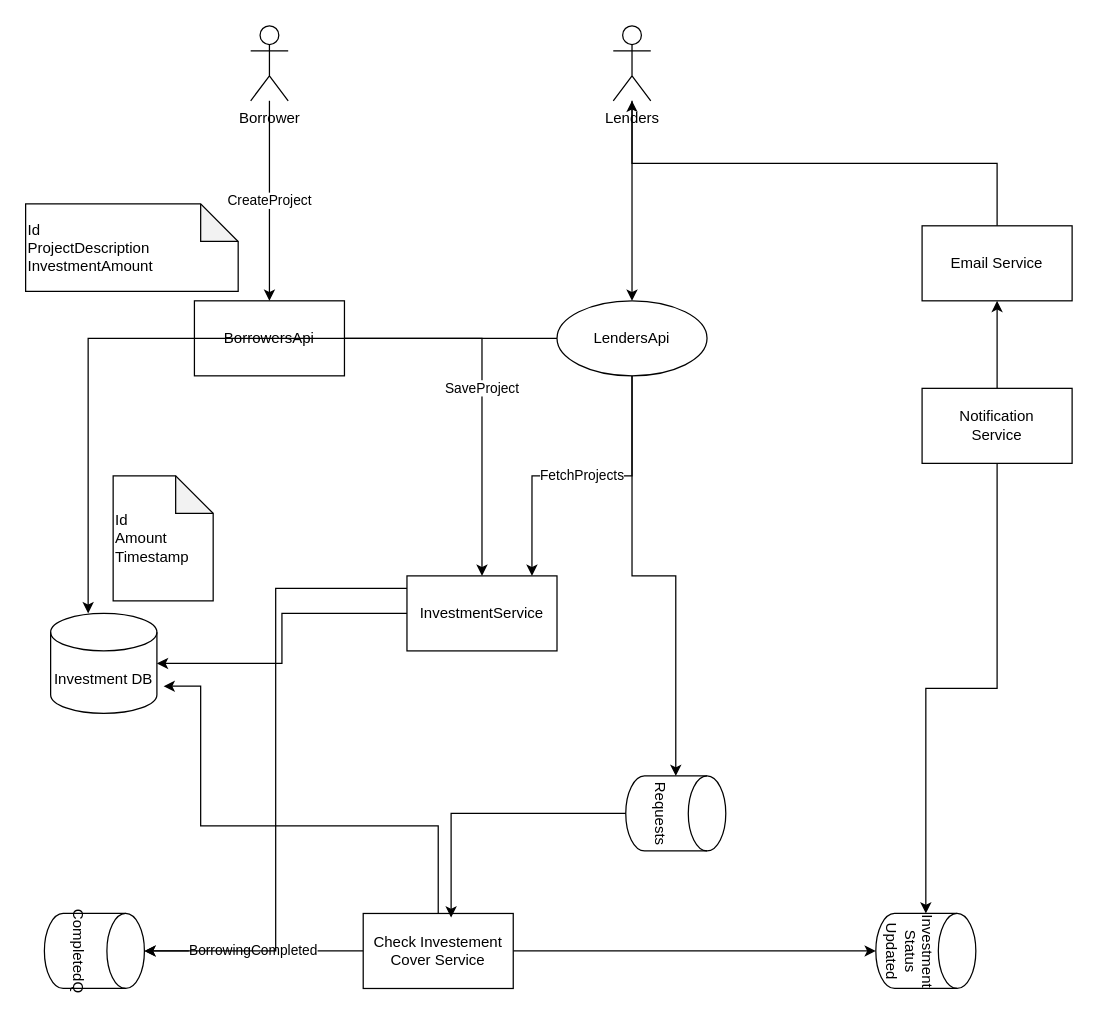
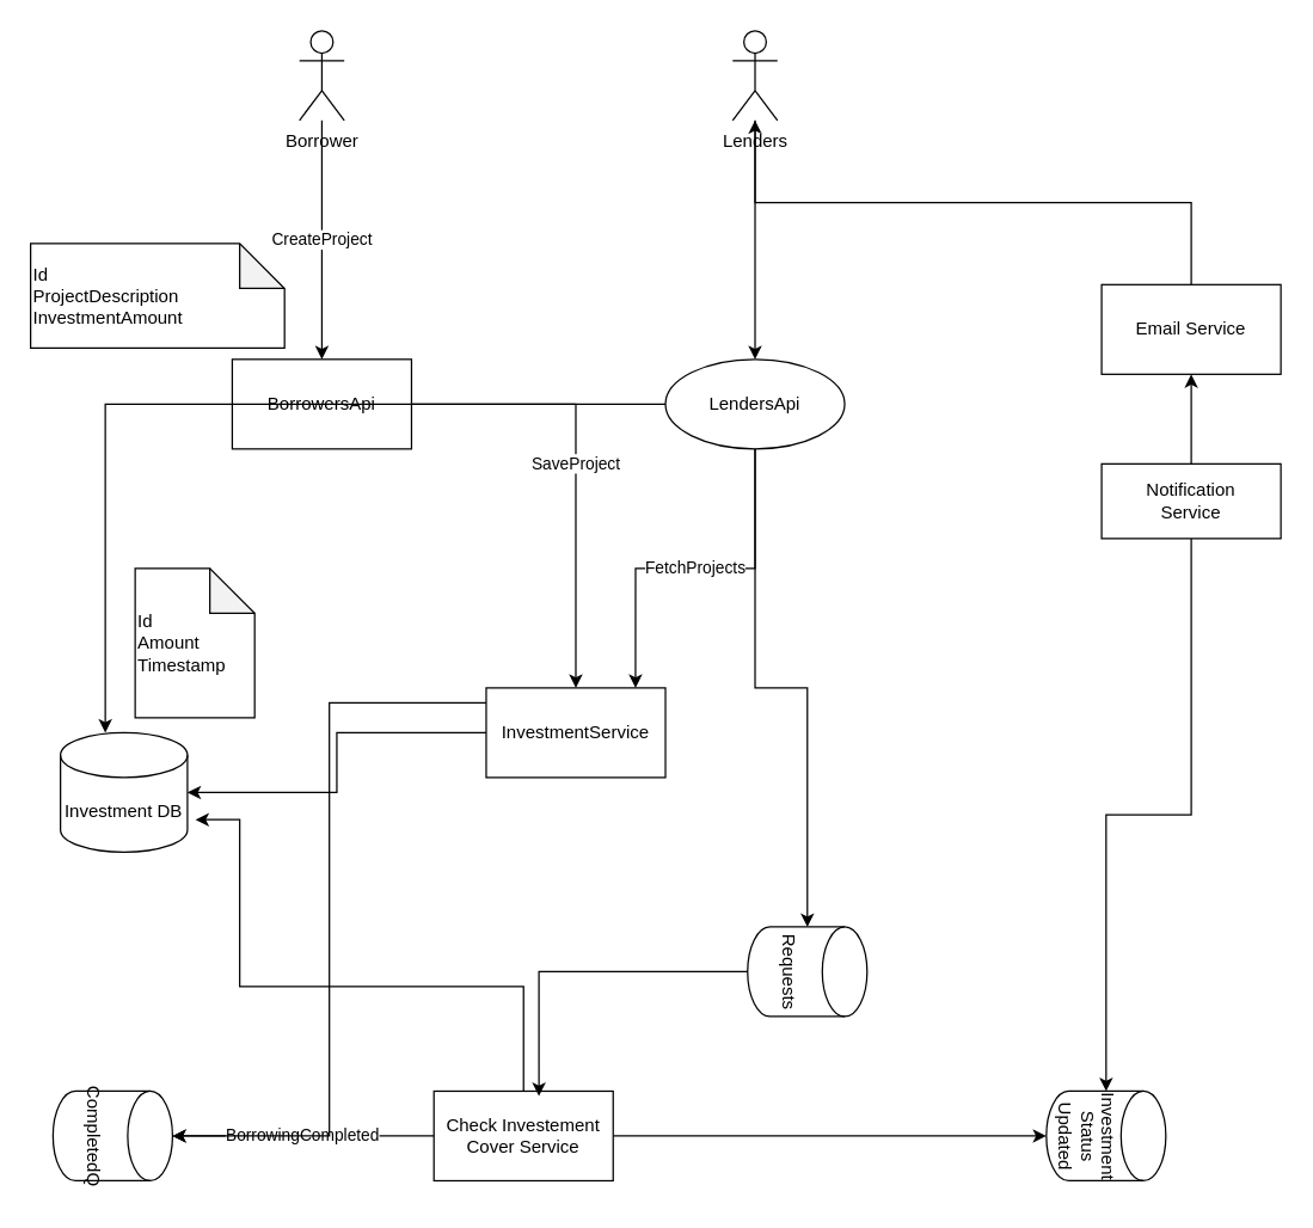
  <mxCell id="0" />
  <mxCell id="1" parent="0" />
  <mxCell id="2" value="SaveProject" style="edgeStyle=orthogonalEdgeStyle;rounded=0;orthogonalLoop=1;jettySize=auto;html=1;" edge="1" parent="1" source="3" target="29"><mxGeometry relative="1" as="geometry" /></mxCell>
  <mxCell id="3" value="BorrowersApi" style="rounded=0;whiteSpace=wrap;html=1;" parent="1" vertex="1"><mxGeometry x="155" y="240" width="120" height="60" as="geometry" /></mxCell>
  <mxCell id="4" value="CreateProject" style="edgeStyle=orthogonalEdgeStyle;rounded=0;orthogonalLoop=1;jettySize=auto;html=1;" edge="1" parent="1" source="5" target="3"><mxGeometry relative="1" as="geometry" /></mxCell>
  <mxCell id="5" value="Borrower" style="shape=umlActor;verticalLabelPosition=bottom;verticalAlign=top;html=1;outlineConnect=0;" vertex="1" parent="1"><mxGeometry x="200" y="20" width="30" height="60" as="geometry" /></mxCell>
  <mxCell id="6" style="edgeStyle=orthogonalEdgeStyle;rounded=0;orthogonalLoop=1;jettySize=auto;html=1;" edge="1" parent="1" source="7" target="10"><mxGeometry relative="1" as="geometry" /></mxCell>
  <mxCell id="7" value="Lenders" style="shape=umlActor;verticalLabelPosition=bottom;verticalAlign=top;html=1;outlineConnect=0;" vertex="1" parent="1"><mxGeometry x="490" y="20" width="30" height="60" as="geometry" /></mxCell>
  <mxCell id="8" style="edgeStyle=orthogonalEdgeStyle;rounded=0;orthogonalLoop=1;jettySize=auto;html=1;" edge="1" parent="1" source="10" target="19"><mxGeometry relative="1" as="geometry"><mxPoint x="440" y="580" as="targetPoint" /></mxGeometry></mxCell>
  <mxCell id="9" style="edgeStyle=orthogonalEdgeStyle;rounded=0;orthogonalLoop=1;jettySize=auto;html=1;" edge="1" parent="1" source="10" target="11"><mxGeometry relative="1" as="geometry"><Array as="points"><mxPoint x="70" y="270" /></Array></mxGeometry></mxCell>
  <mxCell id="10" value="LendersApi" style="ellipse;whiteSpace=wrap;html=1;" vertex="1" parent="1"><mxGeometry x="445" y="240" width="120" height="60" as="geometry" /></mxCell>
  <mxCell id="11" value="Investment DB" style="shape=cylinder3;whiteSpace=wrap;html=1;boundedLbl=1;backgroundOutline=1;size=15;" vertex="1" parent="1"><mxGeometry x="40" y="490" width="85" height="80" as="geometry" /></mxCell>
  <mxCell id="12" value="FetchProjects" style="edgeStyle=orthogonalEdgeStyle;rounded=0;orthogonalLoop=1;jettySize=auto;html=1;entryX=0.833;entryY=0;entryDx=0;entryDy=0;entryPerimeter=0;" edge="1" parent="1" source="10" target="29"><mxGeometry relative="1" as="geometry" /></mxCell>
  <mxCell id="13" style="edgeStyle=orthogonalEdgeStyle;rounded=0;orthogonalLoop=1;jettySize=auto;html=1;entryX=1.063;entryY=0.728;entryDx=0;entryDy=0;entryPerimeter=0;" edge="1" parent="1" source="16" target="11"><mxGeometry relative="1" as="geometry"><mxPoint x="580" y="600" as="targetPoint" /><Array as="points"><mxPoint x="350" y="660" /><mxPoint x="160" y="660" /><mxPoint x="160" y="548" /></Array></mxGeometry></mxCell>
  <mxCell id="14" value="" style="edgeStyle=orthogonalEdgeStyle;rounded=0;orthogonalLoop=1;jettySize=auto;html=1;entryX=0.5;entryY=1;entryDx=0;entryDy=0;entryPerimeter=0;" edge="1" parent="1" source="16" target="24"><mxGeometry relative="1" as="geometry" /></mxCell>
  <mxCell id="15" value="BorrowingCompleted" style="edgeStyle=orthogonalEdgeStyle;rounded=0;orthogonalLoop=1;jettySize=auto;html=1;" edge="1" parent="1" source="16" target="30"><mxGeometry relative="1" as="geometry"><mxPoint x="120" y="720" as="targetPoint" /></mxGeometry></mxCell>
  <mxCell id="16" value="Check Investement Cover Service" style="rounded=0;whiteSpace=wrap;html=1;" vertex="1" parent="1"><mxGeometry x="290" y="730" width="120" height="60" as="geometry" /></mxCell>
  <mxCell id="17" value="Id&lt;div&gt;Amount&lt;/div&gt;&lt;div&gt;Timestamp&lt;/div&gt;" style="shape=note;whiteSpace=wrap;html=1;backgroundOutline=1;darkOpacity=0.05;align=left;" vertex="1" parent="1"><mxGeometry x="90" y="380" width="80" height="100" as="geometry" /></mxCell>
  <mxCell id="18" value="Id&lt;div&gt;ProjectDescription&lt;/div&gt;&lt;div&gt;InvestmentAmount&lt;/div&gt;" style="shape=note;whiteSpace=wrap;html=1;backgroundOutline=1;darkOpacity=0.05;align=left;" vertex="1" parent="1"><mxGeometry x="20" y="162.5" width="170" height="70" as="geometry" /></mxCell>
  <mxCell id="19" value="Requests" style="shape=cylinder3;whiteSpace=wrap;html=1;boundedLbl=1;backgroundOutline=1;size=15;rotation=90;" vertex="1" parent="1"><mxGeometry x="510" y="610" width="60" height="80" as="geometry" /></mxCell>
  <mxCell id="20" style="edgeStyle=orthogonalEdgeStyle;rounded=0;orthogonalLoop=1;jettySize=auto;html=1;entryX=0.586;entryY=0.055;entryDx=0;entryDy=0;entryPerimeter=0;" edge="1" parent="1" source="19" target="16"><mxGeometry relative="1" as="geometry" /></mxCell>
  <mxCell id="21" style="edgeStyle=orthogonalEdgeStyle;rounded=0;orthogonalLoop=1;jettySize=auto;html=1;" edge="1" parent="1" source="23" target="24"><mxGeometry relative="1" as="geometry" /></mxCell>
  <mxCell id="22" style="edgeStyle=orthogonalEdgeStyle;rounded=0;orthogonalLoop=1;jettySize=auto;html=1;entryX=0.5;entryY=1;entryDx=0;entryDy=0;" edge="1" parent="1" source="23" target="26"><mxGeometry relative="1" as="geometry" /></mxCell>
- <mxCell id="23" value="Notification&lt;div&gt;Service&lt;/div&gt;" style="rounded=0;whiteSpace=wrap;html=1;" vertex="1" parent="1"><mxGeometry x="737" y="310" width="120" height="60" as="geometry" /></mxCell>
+ <mxCell id="23" value="Notification&lt;div&gt;Service&lt;/div&gt;" style="rounded=0;whiteSpace=wrap;html=1;" vertex="1" parent="1"><mxGeometry x="737" y="310" width="120" height="50" as="geometry" /></mxCell>
  <mxCell id="24" value="Investment Status Updated" style="shape=cylinder3;whiteSpace=wrap;html=1;boundedLbl=1;backgroundOutline=1;size=15;rotation=90;" vertex="1" parent="1"><mxGeometry x="710" y="720" width="60" height="80" as="geometry" /></mxCell>
  <mxCell id="25" style="edgeStyle=orthogonalEdgeStyle;rounded=0;orthogonalLoop=1;jettySize=auto;html=1;exitX=0.5;exitY=0;exitDx=0;exitDy=0;" edge="1" parent="1" source="26" target="7"><mxGeometry relative="1" as="geometry" /></mxCell>
- <mxCell id="26" value="Email Service" style="rounded=0;whiteSpace=wrap;html=1;" vertex="1" parent="1"><mxGeometry x="737" y="180" width="120" height="60" as="geometry" /></mxCell>
+ <mxCell id="26" value="Email Service" style="rounded=0;whiteSpace=wrap;html=1;" vertex="1" parent="1"><mxGeometry x="737" y="190" width="120" height="60" as="geometry" /></mxCell>
  <mxCell id="27" style="edgeStyle=orthogonalEdgeStyle;rounded=0;orthogonalLoop=1;jettySize=auto;html=1;" edge="1" parent="1" source="29" target="11"><mxGeometry relative="1" as="geometry" /></mxCell>
  <mxCell id="28" style="edgeStyle=orthogonalEdgeStyle;rounded=0;orthogonalLoop=1;jettySize=auto;html=1;" edge="1" parent="1" source="29" target="30"><mxGeometry relative="1" as="geometry"><Array as="points"><mxPoint x="220" y="470" /><mxPoint x="220" y="760" /></Array></mxGeometry></mxCell>
  <mxCell id="29" value="InvestmentService" style="rounded=0;whiteSpace=wrap;html=1;" vertex="1" parent="1"><mxGeometry x="325" y="460" width="120" height="60" as="geometry" /></mxCell>
  <mxCell id="30" value="CompletedQ" style="shape=cylinder3;whiteSpace=wrap;html=1;boundedLbl=1;backgroundOutline=1;size=15;rotation=90;" vertex="1" parent="1"><mxGeometry x="45" y="720" width="60" height="80" as="geometry" /></mxCell>
